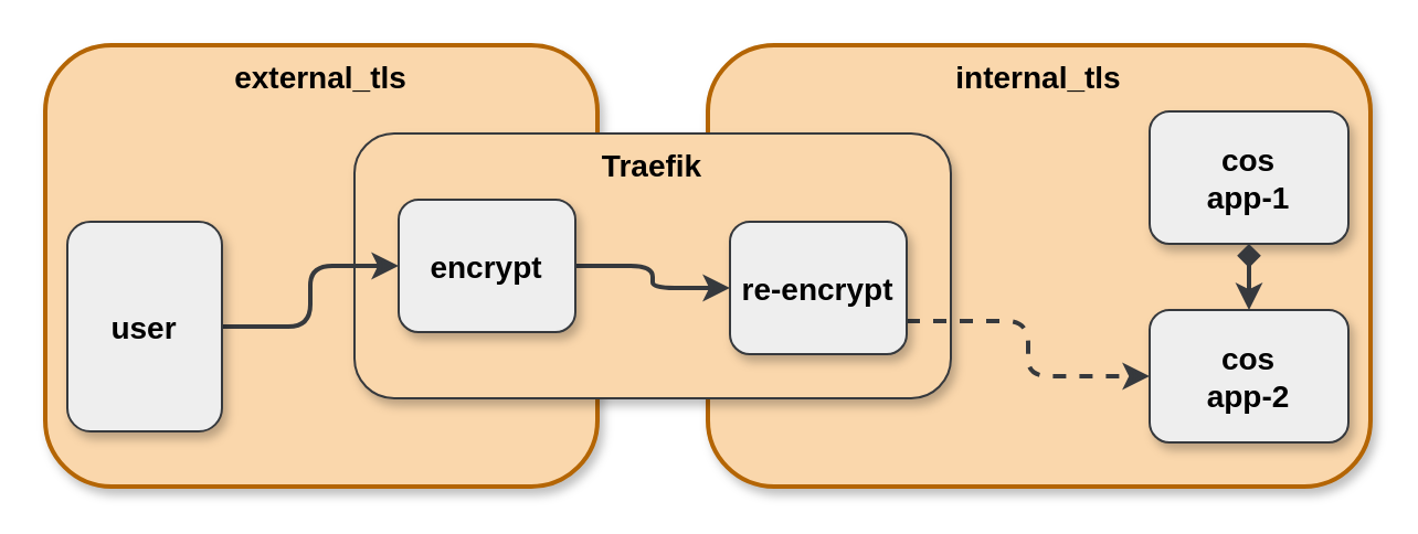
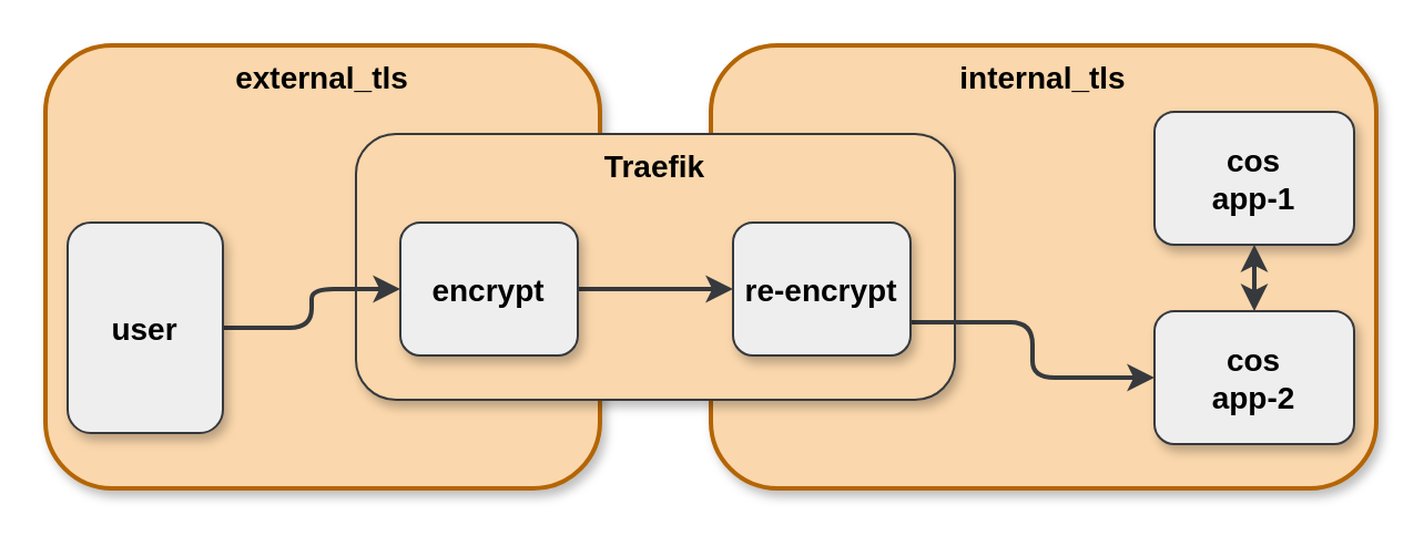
  <mxCell id="0" />
  <mxCell id="1" parent="0" />
  <mxCell id="2" value="external_tls" style="rounded=1;shadow=1;fontStyle=1;fontSize=14;verticalAlign=top;strokeWidth=2;fillColor=#fad7ac;strokeColor=#b46504;" vertex="1" parent="1"><mxGeometry x="20" y="20" width="250" height="200" as="geometry" /></mxCell>
  <mxCell id="3" value="internal_tls" style="rounded=1;shadow=1;fontStyle=1;fontSize=14;verticalAlign=top;strokeWidth=2;fillColor=#fad7ac;strokeColor=#b46504;" vertex="1" parent="1"><mxGeometry x="320" y="20" width="300" height="200" as="geometry" /></mxCell>
  <mxCell id="4" value="Traefik" style="rounded=1;shadow=1;fontStyle=1;fontSize=14;verticalAlign=top;fillColor=#fad7ac;strokeColor=#36393d;" parent="1" vertex="1"><mxGeometry x="160" y="60" width="270" height="120" as="geometry" /></mxCell>
  <mxCell id="5" style="edgeStyle=orthogonalEdgeStyle;rounded=1;orthogonalLoop=1;jettySize=auto;html=1;entryX=0;entryY=0.5;entryDx=0;entryDy=0;strokeWidth=2;curved=0;fillColor=#eeeeee;strokeColor=#36393d;" edge="1" parent="1" source="6" target="8"><mxGeometry relative="1" as="geometry"><mxPoint x="100" y="170" as="targetPoint" /></mxGeometry></mxCell>
  <mxCell id="6" value="user" style="rounded=1;shadow=1;fontStyle=1;fontSize=14;fillColor=#eeeeee;strokeColor=#36393d;" parent="1" vertex="1"><mxGeometry x="30" y="100" width="70" height="95" as="geometry" /></mxCell>
  <mxCell id="7" style="edgeStyle=orthogonalEdgeStyle;rounded=1;orthogonalLoop=1;jettySize=auto;html=1;exitX=1;exitY=0.5;exitDx=0;exitDy=0;entryX=0;entryY=0.5;entryDx=0;entryDy=0;strokeWidth=2;curved=0;fillColor=#eeeeee;strokeColor=#36393d;" edge="1" parent="1" source="8" target="10"><mxGeometry relative="1" as="geometry" /></mxCell>
- <mxCell id="8" value="encrypt" style="rounded=1;shadow=1;fontStyle=1;fontSize=14;fillColor=#eeeeee;strokeColor=#36393d;" parent="1" vertex="1"><mxGeometry x="180" y="90" width="80" height="60" as="geometry" /></mxCell>
- <mxCell id="9" style="edgeStyle=orthogonalEdgeStyle;rounded=1;orthogonalLoop=1;jettySize=auto;html=1;exitX=1;exitY=0.75;exitDx=0;exitDy=0;entryX=0;entryY=0.5;entryDx=0;entryDy=0;strokeWidth=2;curved=0;fillColor=#eeeeee;strokeColor=#36393d;dashed=1;" edge="1" parent="1" source="10" target="12"><mxGeometry relative="1" as="geometry" /></mxCell>
+ <mxCell id="8" value="encrypt" style="rounded=1;shadow=1;fontStyle=1;fontSize=14;fillColor=#eeeeee;strokeColor=#36393d;" parent="1" vertex="1"><mxGeometry x="180" y="100" width="80" height="60" as="geometry" /></mxCell>
+ <mxCell id="9" style="edgeStyle=orthogonalEdgeStyle;rounded=1;orthogonalLoop=1;jettySize=auto;html=1;exitX=1;exitY=0.75;exitDx=0;exitDy=0;entryX=0;entryY=0.5;entryDx=0;entryDy=0;strokeWidth=2;curved=0;fillColor=#eeeeee;strokeColor=#36393d;" edge="1" parent="1" source="10" target="12"><mxGeometry relative="1" as="geometry" /></mxCell>
  <mxCell id="10" value="re-encrypt" style="rounded=1;shadow=1;fontStyle=1;fontSize=14;fillColor=#eeeeee;strokeColor=#36393d;" parent="1" vertex="1"><mxGeometry x="330" y="100" width="80" height="60" as="geometry" /></mxCell>
  <mxCell id="11" value="cos&#10;app-1" style="rounded=1;shadow=1;fontStyle=1;fontSize=14;fillColor=#eeeeee;strokeColor=#36393d;" vertex="1" parent="1"><mxGeometry x="520" y="50" width="90" height="60" as="geometry" /></mxCell>
  <mxCell id="12" value="cos&#10;app-2" style="rounded=1;shadow=1;fontStyle=1;fontSize=14;fillColor=#eeeeee;strokeColor=#36393d;" vertex="1" parent="1"><mxGeometry x="520" y="140" width="90" height="60" as="geometry" /></mxCell>
- <mxCell id="13" style="edgeStyle=orthogonalEdgeStyle;rounded=1;orthogonalLoop=1;jettySize=auto;html=1;exitX=0.5;exitY=0;exitDx=0;exitDy=0;entryX=0.5;entryY=1;entryDx=0;entryDy=0;strokeWidth=2;curved=0;startArrow=classic;startFill=1;fillColor=#eeeeee;strokeColor=#36393d;endArrow=diamond;" edge="1" parent="1" source="12" target="11"><mxGeometry relative="1" as="geometry"><mxPoint x="480" y="125" as="sourcePoint" /><mxPoint x="590" y="100" as="targetPoint" /></mxGeometry></mxCell>
+ <mxCell id="13" style="edgeStyle=orthogonalEdgeStyle;rounded=1;orthogonalLoop=1;jettySize=auto;html=1;exitX=0.5;exitY=0;exitDx=0;exitDy=0;entryX=0.5;entryY=1;entryDx=0;entryDy=0;strokeWidth=2;curved=0;startArrow=classic;startFill=1;fillColor=#eeeeee;strokeColor=#36393d;" edge="1" parent="1" source="12" target="11"><mxGeometry relative="1" as="geometry"><mxPoint x="480" y="125" as="sourcePoint" /><mxPoint x="590" y="100" as="targetPoint" /></mxGeometry></mxCell>
